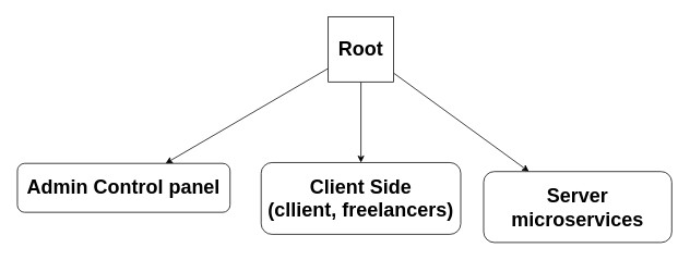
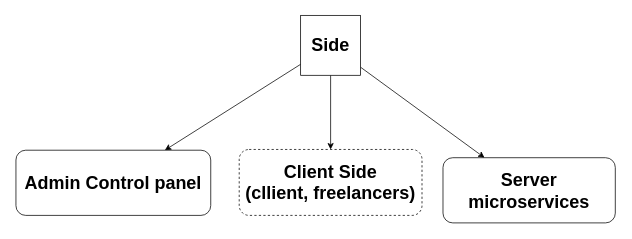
  <mxCell id="0" />
  <mxCell id="1" parent="0" />
  <mxCell id="2" value="" style="edgeStyle=none;html=1;" edge="1" parent="1" source="5" target="6"><mxGeometry relative="1" as="geometry" /></mxCell>
  <mxCell id="3" value="" style="edgeStyle=none;html=1;" edge="1" parent="1" source="5" target="7"><mxGeometry relative="1" as="geometry" /></mxCell>
  <mxCell id="4" value="" style="edgeStyle=none;html=1;" edge="1" parent="1" source="5" target="8"><mxGeometry relative="1" as="geometry" /></mxCell>
- <mxCell id="5" value="&lt;h1&gt;Root&lt;/h1&gt;" style="whiteSpace=wrap;html=1;aspect=fixed;" vertex="1" parent="1"><mxGeometry x="400" y="20" width="80" height="80" as="geometry" /></mxCell>
- <mxCell id="6" value="&lt;h2&gt;Admin Control panel&lt;/h2&gt;" style="rounded=1;whiteSpace=wrap;html=1;fontSize=16;" vertex="1" parent="1"><mxGeometry x="20" y="200" width="260" height="60" as="geometry" /></mxCell>
+ <mxCell id="5" value="&lt;h1&gt;Side&lt;/h1&gt;" style="whiteSpace=wrap;html=1;aspect=fixed;" vertex="1" parent="1"><mxGeometry x="400" y="20" width="80" height="80" as="geometry" /></mxCell>
+ <mxCell id="6" value="&lt;h2&gt;Admin Control panel&lt;/h2&gt;" style="rounded=1;whiteSpace=wrap;html=1;fontSize=16;" vertex="1" parent="1"><mxGeometry x="20" y="200" width="260" height="87" as="geometry" /></mxCell>
  <mxCell id="7" value="&lt;h2&gt;Server&lt;br&gt;microservices&lt;/h2&gt;" style="rounded=1;whiteSpace=wrap;html=1;fontSize=16;" vertex="1" parent="1"><mxGeometry x="590" y="210" width="230" height="87" as="geometry" /></mxCell>
- <mxCell id="8" value="&lt;h2&gt;Client Side&lt;br&gt;(cllient, freelancers)&lt;/h2&gt;" style="rounded=1;whiteSpace=wrap;html=1;fontSize=16;" vertex="1" parent="1"><mxGeometry x="318" y="199" width="244" height="88" as="geometry" /></mxCell>
+ <mxCell id="8" value="&lt;h2&gt;Client Side&lt;br&gt;(cllient, freelancers)&lt;/h2&gt;" style="rounded=1;whiteSpace=wrap;html=1;fontSize=16;dashed=1;" vertex="1" parent="1"><mxGeometry x="318" y="199" width="244" height="88" as="geometry" /></mxCell>
